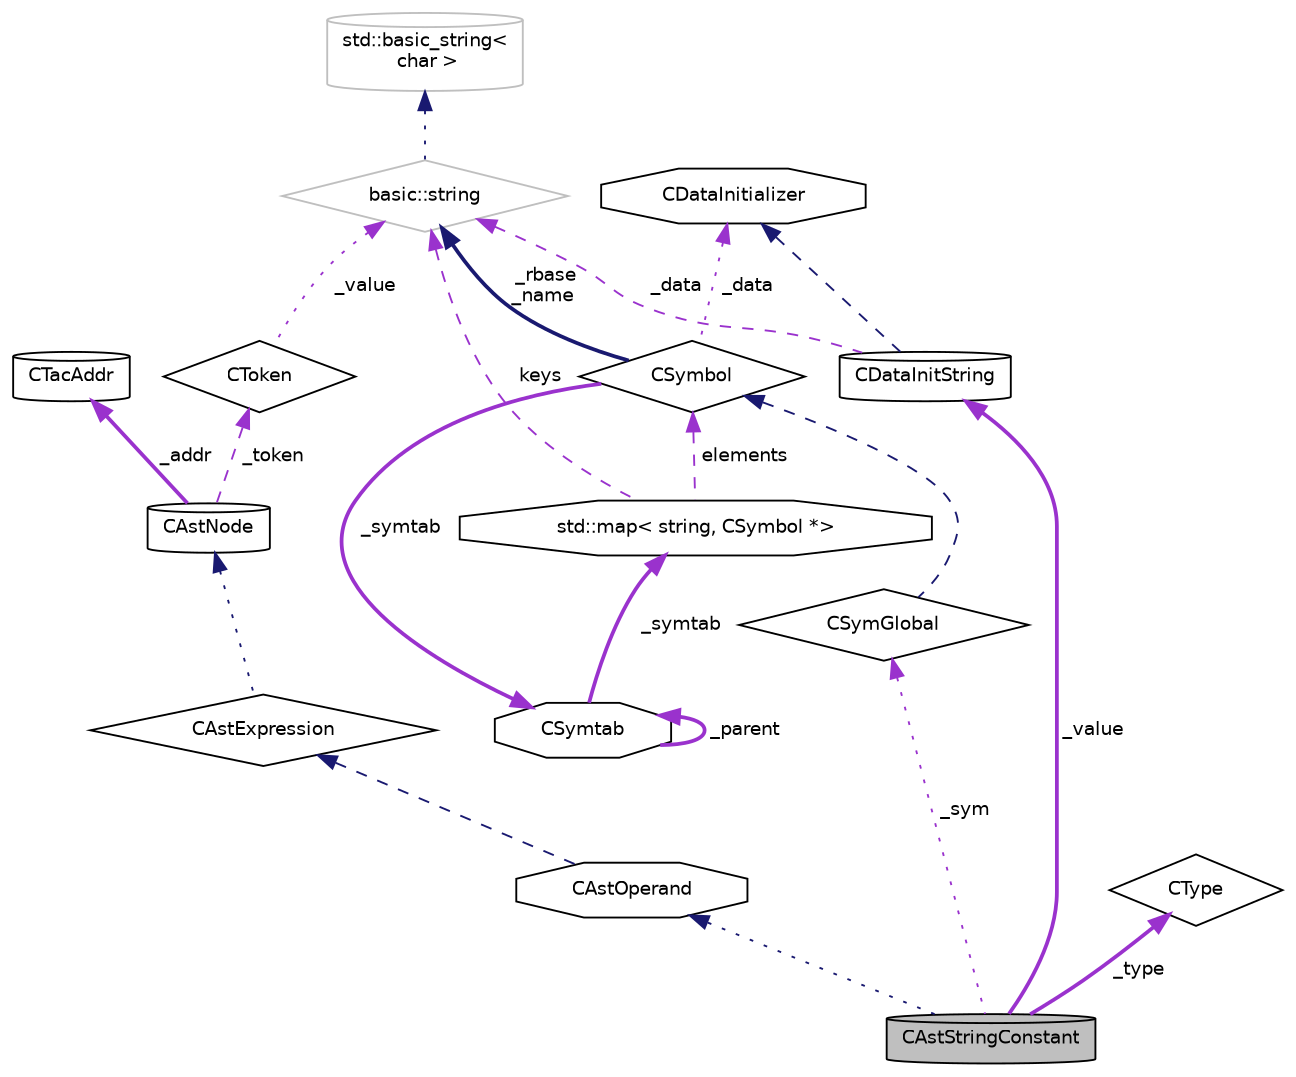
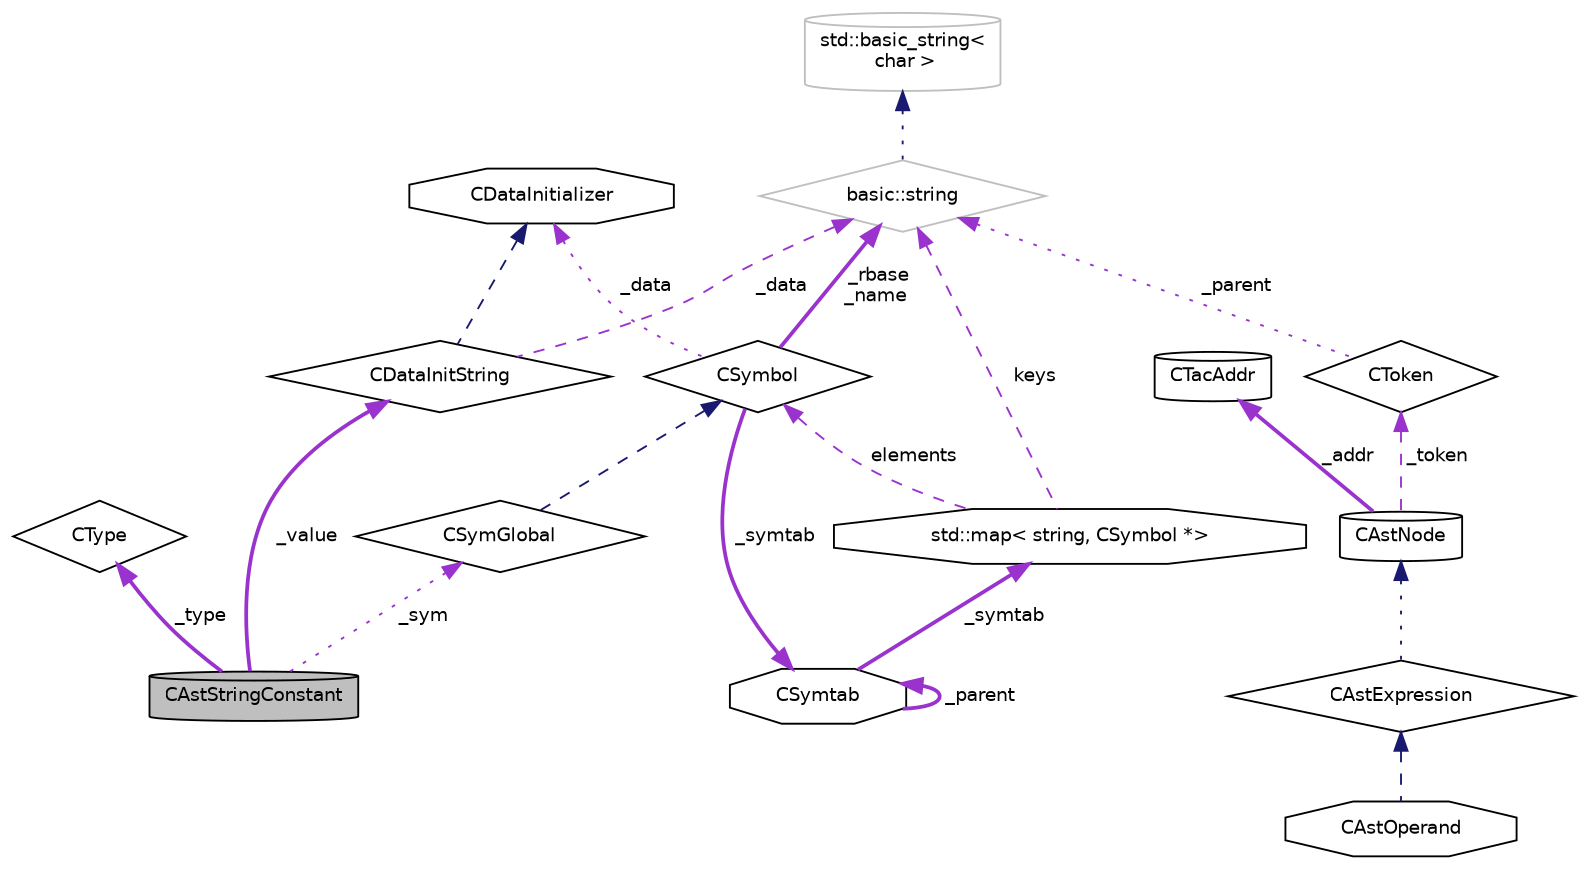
  digraph {
    node [color=black fillcolor=white fontname=Helvetica fontsize=10 shape=diamond style=filled]
    edge [color=darkorchid3 dir=back fontname=Helvetica fontsize=10 labelfontname=Helvetica labelfontsize=10 style=dashed]
    n1 [fillcolor=grey75 fontcolor=black height=0.2 label=CAstStringConstant shape=cylinder width=0.4]
    n2 [height=0.2 label=CAstOperand shape=octagon width=0.4]
    n3 [height=0.2 label=CAstExpression width=0.4]
    n4 [height=0.2 label=CAstNode shape=cylinder width=0.4]
    n5 [height=0.2 label=CToken width=0.4]
    n6 [color=grey75 height=0.2 label="basic::string" width=0.4]
    n7 [height=0.2 label=CSymbol width=0.4]
    n8 [height=0.2 label="std::map\< string, CSymbol *\>" shape=octagon width=0.4]
-   n9 [height=0.2 label=CDataInitString shape=cylinder width=0.4]
+   n9 [height=0.2 label=CDataInitString width=0.4]
    n10 [height=0.2 label=CSymGlobal width=0.4]
    n11 [height=0.2 label=CSymtab shape=octagon width=0.4]
    n12 [color=grey75 height=0.2 label="std::basic_string\<\l char \>" shape=cylinder width=0.4]
    n13 [height=0.2 label=CTacAddr shape=cylinder width=0.4]
    n14 [height=0.2 label=CType width=0.4]
    n15 [height=0.2 label=CDataInitializer shape=octagon width=0.4]
-   n2 -> n1 [color=midnightblue style=dotted]
    n3 -> n2 [color=midnightblue]
    n4 -> n3 [color=midnightblue style=dotted]
    n5 -> n4 [label=" _token"]
-   n6 -> n5 [label=" _value" style=dotted]
-   n6 -> n7 [color=midnightblue label=" _rbase\n_name" style=bold]
+   n6 -> n5 [label=" _parent" style=dotted]
+   n6 -> n7 [label=" _rbase\n_name" style=bold]
    n6 -> n8 [label=" keys"]
    n6 -> n9 [label=" _data"]
    n7 -> n8 [label=" elements"]
    n7 -> n10 [color=midnightblue]
    n8 -> n11 [label=" _symtab" style=bold]
    n9 -> n1 [label=" _value" style=bold]
    n10 -> n1 [label=" _sym" style=dotted]
    n11 -> n7 [label=" _symtab" style=bold]
    n11 -> n11 [label=" _parent" style=bold]
    n12 -> n6 [color=midnightblue style=dotted]
    n13 -> n4 [label=" _addr" style=bold]
    n14 -> n1 [label=" _type" style=bold]
    n15 -> n7 [label=" _data" style=dotted]
    n15 -> n9 [color=midnightblue]
  }
